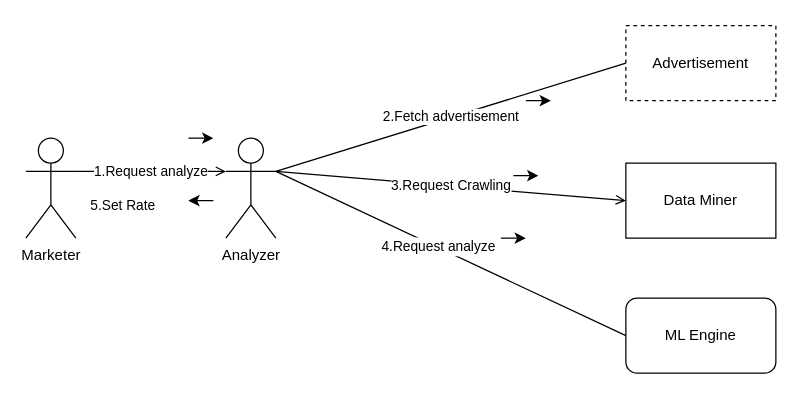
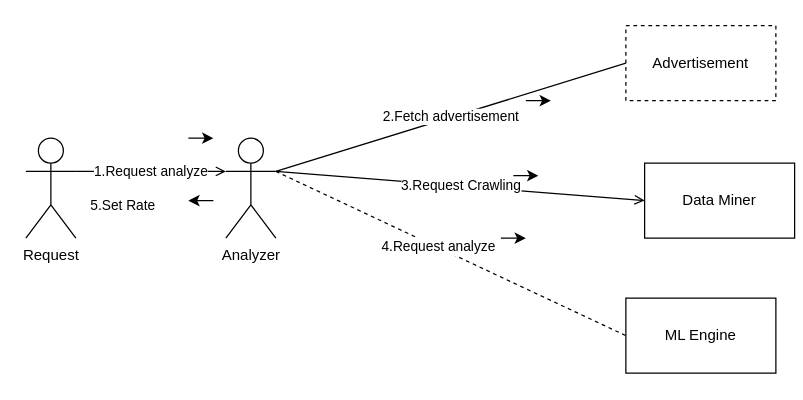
  <mxCell id="0" />
  <mxCell id="1" parent="0" />
- <mxCell id="2" value="&lt;div&gt;Marketer&lt;/div&gt;" style="shape=umlActor;verticalLabelPosition=bottom;labelBackgroundColor=#ffffff;verticalAlign=top;html=1;outlineConnect=0;" vertex="1" parent="1"><mxGeometry x="20" y="110" width="40" height="80" as="geometry" /></mxCell>
+ <mxCell id="2" value="&lt;div&gt;Request&lt;/div&gt;" style="shape=umlActor;verticalLabelPosition=bottom;labelBackgroundColor=#ffffff;verticalAlign=top;html=1;outlineConnect=0;" vertex="1" parent="1"><mxGeometry x="20" y="110" width="40" height="80" as="geometry" /></mxCell>
  <mxCell id="3" value="&lt;div&gt;Analyzer&lt;/div&gt;" style="shape=umlActor;verticalLabelPosition=bottom;labelBackgroundColor=#ffffff;verticalAlign=top;html=1;outlineConnect=0;" vertex="1" parent="1"><mxGeometry x="180" y="110" width="40" height="80" as="geometry" /></mxCell>
  <mxCell id="4" value="&lt;div&gt;1.Request analyze&lt;/div&gt;" style="endArrow=open;html=1;exitX=1;exitY=0.333;exitDx=0;exitDy=0;exitPerimeter=0;entryX=0;entryY=0.333;entryDx=0;entryDy=0;entryPerimeter=0;" edge="1" parent="1" source="2" target="3"><mxGeometry width="50" height="50" relative="1" as="geometry"><mxPoint x="90" y="130" as="sourcePoint" /><mxPoint x="140" y="80" as="targetPoint" /></mxGeometry></mxCell>
  <mxCell id="5" value="Advertisement" style="rounded=0;whiteSpace=wrap;html=1;dashed=1;" vertex="1" parent="1"><mxGeometry x="500" y="20" width="120" height="60" as="geometry" /></mxCell>
- <mxCell id="6" value="Data Miner" style="rounded=0;whiteSpace=wrap;html=1;" vertex="1" parent="1"><mxGeometry x="500" y="130" width="120" height="60" as="geometry" /></mxCell>
- <mxCell id="7" value="ML Engine" style="whiteSpace=wrap;html=1;rounded=1;" vertex="1" parent="1"><mxGeometry x="500" y="238" width="120" height="60" as="geometry" /></mxCell>
+ <mxCell id="6" value="Data Miner" style="rounded=0;whiteSpace=wrap;html=1;" vertex="1" parent="1"><mxGeometry x="515" y="130" width="120" height="60" as="geometry" /></mxCell>
+ <mxCell id="7" value="ML Engine" style="rounded=0;whiteSpace=wrap;html=1;" vertex="1" parent="1"><mxGeometry x="500" y="238" width="120" height="60" as="geometry" /></mxCell>
  <mxCell id="8" value="2.Fetch advertisement" style="endArrow=none;html=1;exitX=1;exitY=0.333;exitDx=0;exitDy=0;exitPerimeter=0;entryX=0;entryY=0.5;entryDx=0;entryDy=0;" edge="1" parent="1" source="3" target="5"><mxGeometry width="50" height="50" relative="1" as="geometry"><mxPoint x="230" y="146.667" as="sourcePoint" /><mxPoint x="510" y="-50" as="targetPoint" /></mxGeometry></mxCell>
  <mxCell id="9" value="3.Request Crawling" style="endArrow=open;html=1;entryX=0;entryY=0.5;entryDx=0;entryDy=0;exitX=1;exitY=0.333;exitDx=0;exitDy=0;exitPerimeter=0;" edge="1" parent="1" source="3" target="6"><mxGeometry width="50" height="50" relative="1" as="geometry"><mxPoint x="220" y="140" as="sourcePoint" /><mxPoint x="510" y="60" as="targetPoint" /></mxGeometry></mxCell>
- <mxCell id="10" value="" style="endArrow=none;html=1;entryX=0;entryY=0.5;entryDx=0;entryDy=0;exitX=1;exitY=0.333;exitDx=0;exitDy=0;exitPerimeter=0;" edge="1" parent="1" source="3" target="7"><mxGeometry width="50" height="50" relative="1" as="geometry"><mxPoint x="230" y="146.667" as="sourcePoint" /><mxPoint x="510" y="170" as="targetPoint" /></mxGeometry></mxCell>
+ <mxCell id="10" value="" style="endArrow=none;html=1;entryX=0;entryY=0.5;entryDx=0;entryDy=0;exitX=1;exitY=0.333;exitDx=0;exitDy=0;exitPerimeter=0;dashed=1;" edge="1" parent="1" source="3" target="7"><mxGeometry width="50" height="50" relative="1" as="geometry"><mxPoint x="230" y="146.667" as="sourcePoint" /><mxPoint x="510" y="170" as="targetPoint" /></mxGeometry></mxCell>
  <mxCell id="11" value="&lt;font style=&quot;font-size: 11px&quot;&gt;4.Request analyze&lt;/font&gt;" style="text;html=1;align=center;verticalAlign=middle;resizable=0;points=[];;labelBackgroundColor=#ffffff;" vertex="1" connectable="0" parent="10"><mxGeometry x="-0.076" y="1" relative="1" as="geometry"><mxPoint as="offset" /></mxGeometry></mxCell>
  <mxCell id="12" value="&lt;div&gt;&lt;font style=&quot;font-size: 11px&quot;&gt;5.Set Rate&lt;/font&gt;&lt;/div&gt;" style="text;html=1;" vertex="1" parent="1"><mxGeometry x="70" y="150" width="120" height="30" as="geometry" /></mxCell>
  <mxCell id="13" value="" style="group" vertex="1" connectable="0" parent="1"><mxGeometry x="50" y="290" width="40" as="geometry" /></mxCell>
  <mxCell id="14" value="" style="ellipse;whiteSpace=wrap;html=1;aspect=fixed;" vertex="1" parent="13"><mxGeometry x="40" as="geometry" /></mxCell>
  <mxCell id="15" value="" style="endArrow=classic;html=1;" edge="1" parent="1"><mxGeometry width="50" height="50" relative="1" as="geometry"><mxPoint x="150" y="110" as="sourcePoint" /><mxPoint x="170" y="110" as="targetPoint" /></mxGeometry></mxCell>
  <mxCell id="16" value="" style="endArrow=classic;html=1;" edge="1" parent="1"><mxGeometry width="50" height="50" relative="1" as="geometry"><mxPoint x="170" y="160" as="sourcePoint" /><mxPoint x="150" y="160" as="targetPoint" /></mxGeometry></mxCell>
  <mxCell id="17" value="" style="endArrow=classic;html=1;" edge="1" parent="1"><mxGeometry width="50" height="50" relative="1" as="geometry"><mxPoint x="400" y="190" as="sourcePoint" /><mxPoint x="420" y="190" as="targetPoint" /></mxGeometry></mxCell>
  <mxCell id="18" value="" style="endArrow=classic;html=1;" edge="1" parent="1"><mxGeometry width="50" height="50" relative="1" as="geometry"><mxPoint x="410" y="140" as="sourcePoint" /><mxPoint x="430" y="140" as="targetPoint" /></mxGeometry></mxCell>
  <mxCell id="19" value="" style="endArrow=classic;html=1;" edge="1" parent="1"><mxGeometry width="50" height="50" relative="1" as="geometry"><mxPoint x="420" y="80" as="sourcePoint" /><mxPoint x="440" y="80" as="targetPoint" /></mxGeometry></mxCell>
